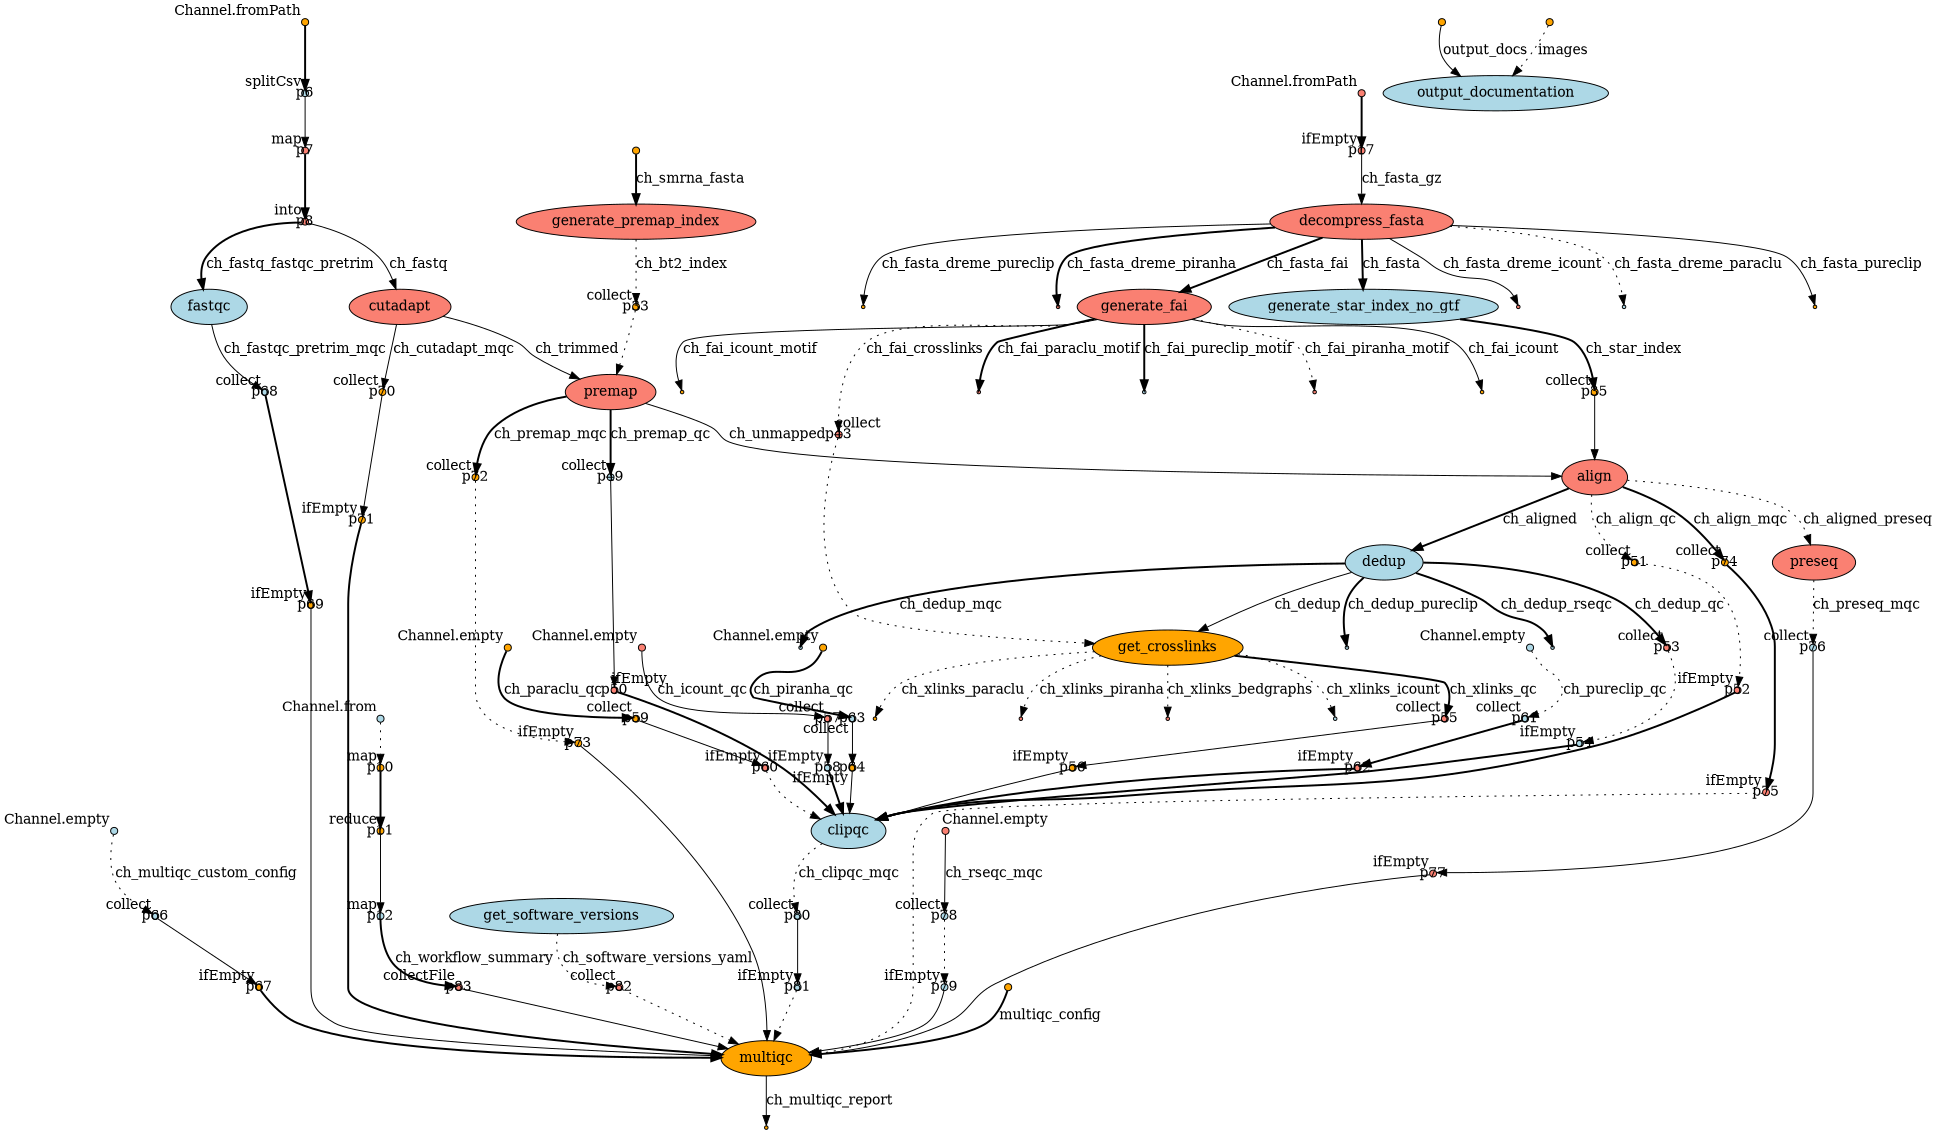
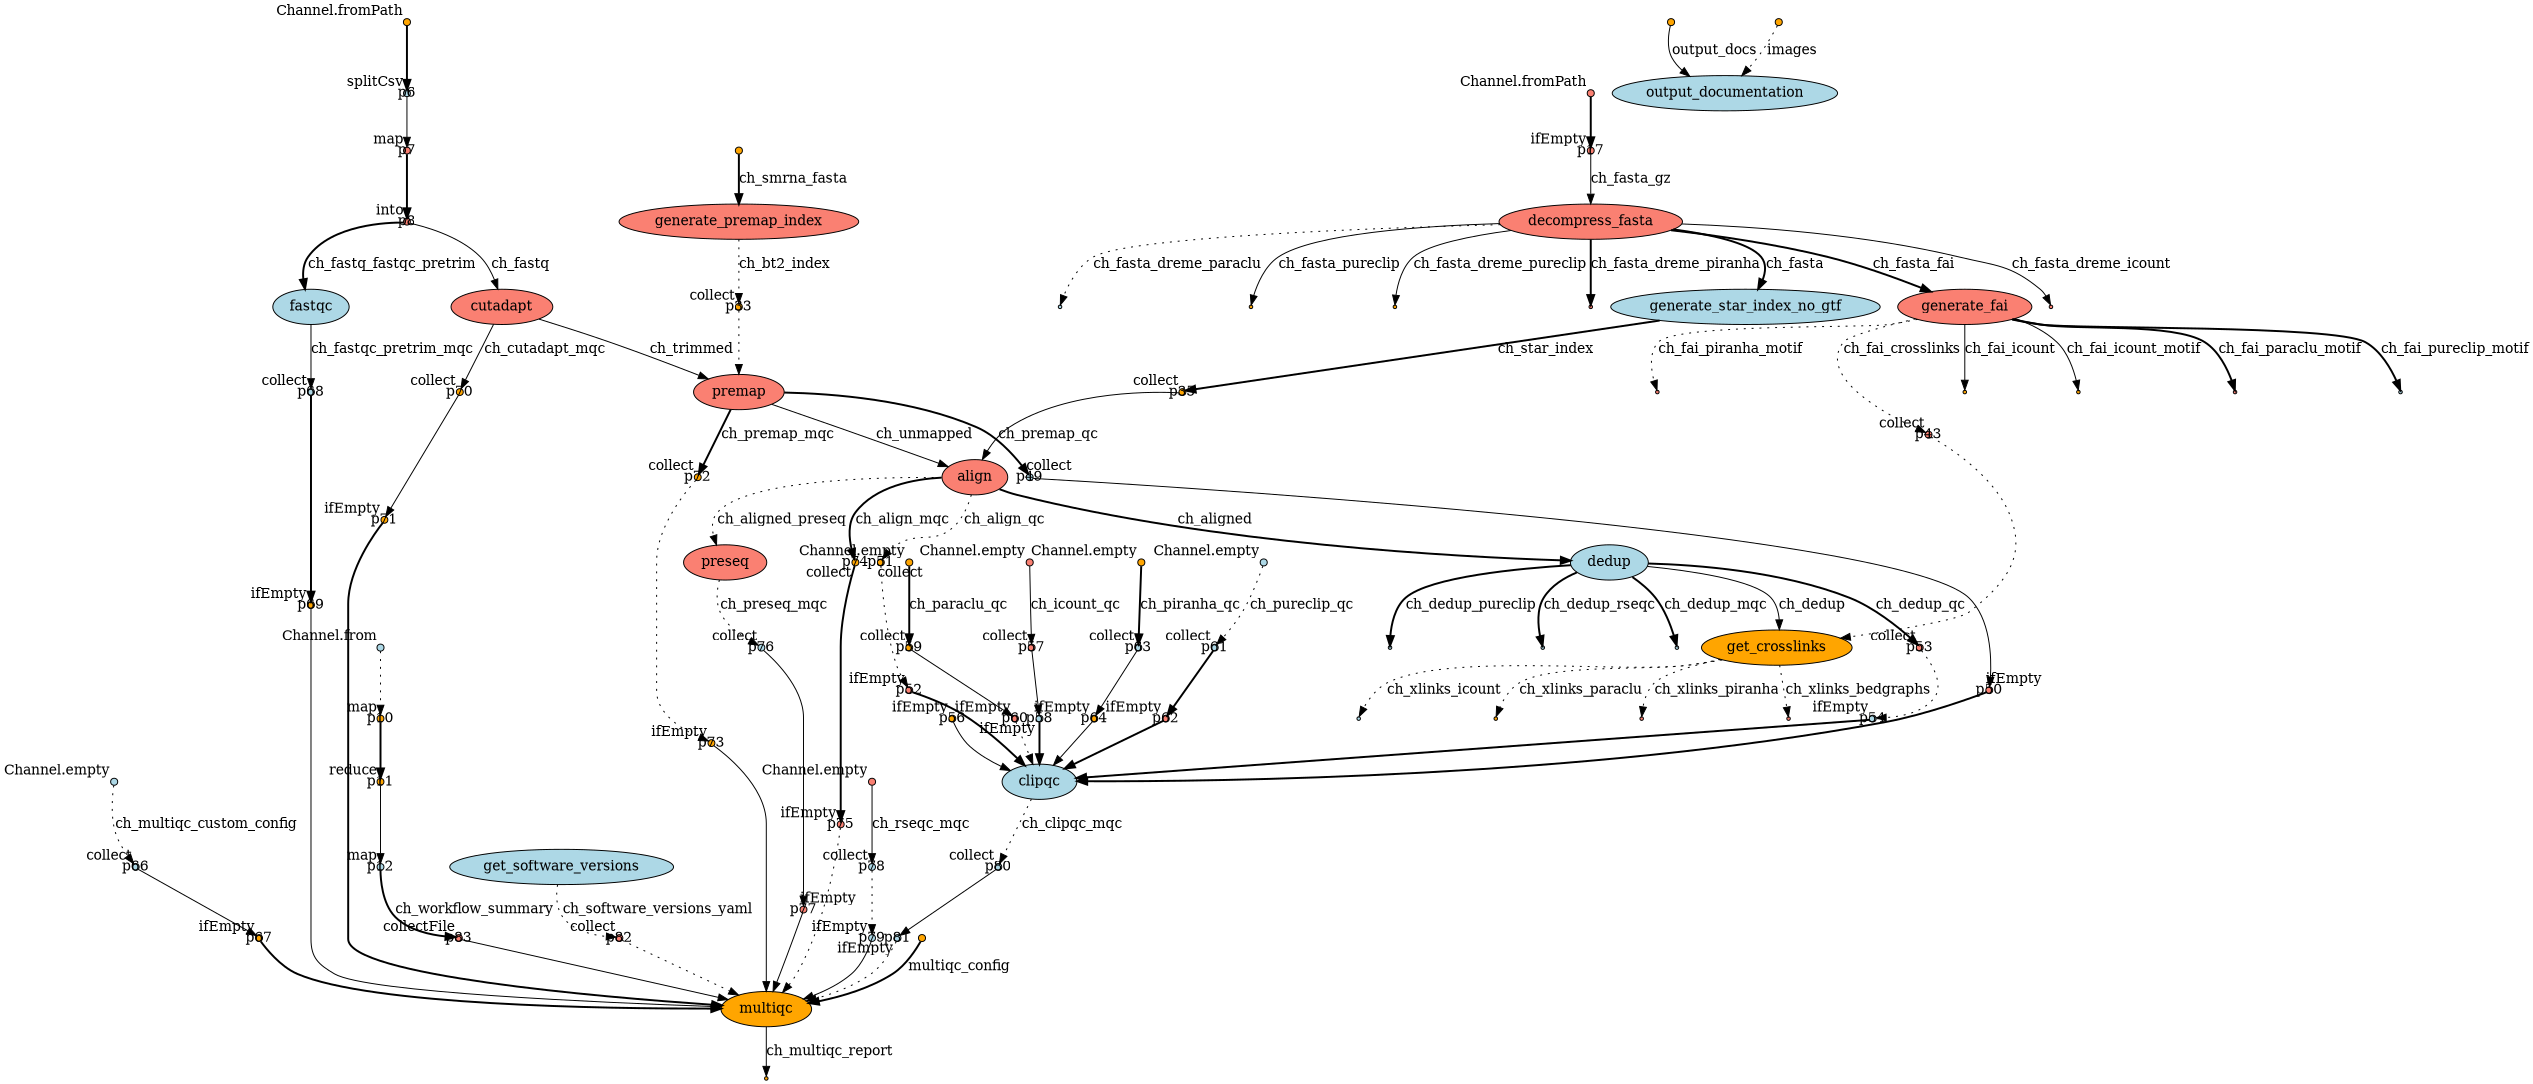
  digraph {
    node [fillcolor=salmon fixedsize=true shape=circle style=filled]
    edge [style=solid]
    p0 [fillcolor=lightblue shape=point width=0.1 xlabel="Channel.empty"]
    p66 [fillcolor=lightblue width=0.1 xlabel=collect]
    p67 [fillcolor=orange width=0.1 xlabel=ifEmpty]
    n4 [fillcolor=orange label=multiqc fixedsize="" shape=""]
    p1 [fillcolor=orange shape=point width=0.1 xlabel="Channel.empty"]
    p59 [fillcolor=orange width=0.1 xlabel=collect]
    p60 [width=0.1 xlabel=ifEmpty]
    n8 [fillcolor=lightblue label=clipqc fixedsize="" shape=""]
    p2 [shape=point width=0.1 xlabel="Channel.empty"]
    p57 [width=0.1 xlabel=collect]
    p58 [fillcolor=lightblue width=0.1 xlabel=ifEmpty]
    p3 [fillcolor=orange shape=point width=0.1 xlabel="Channel.empty"]
    p63 [fillcolor=lightblue width=0.1 xlabel=collect]
    p64 [fillcolor=orange width=0.1 xlabel=ifEmpty]
    p4 [fillcolor=lightblue shape=point width=0.1 xlabel="Channel.empty"]
    p61 [fillcolor=lightblue width=0.1 xlabel=collect]
    p62 [width=0.1 xlabel=ifEmpty]
    p5 [fillcolor=orange shape=point width=0.1 xlabel="Channel.fromPath"]
    p6 [fillcolor=lightblue width=0.1 xlabel=splitCsv]
    p7 [width=0.1 xlabel=map]
    p8 [width=0.1 xlabel=into]
    n22 [label=cutadapt fixedsize="" shape=""]
    n23 [fillcolor=lightblue label=fastqc fixedsize="" shape=""]
    n24 [label=premap fixedsize="" shape=""]
    p70 [fillcolor=orange width=0.1 xlabel=collect]
    p68 [fillcolor=lightblue width=0.1 xlabel=collect]
    n27 [label=align fixedsize="" shape=""]
    p72 [fillcolor=orange width=0.1 xlabel=collect]
    p49 [fillcolor=lightblue width=0.1 xlabel=collect]
    p71 [fillcolor=orange width=0.1 xlabel=ifEmpty]
    p69 [fillcolor=orange width=0.1 xlabel=ifEmpty]
    p9 [fillcolor=lightblue shape=point width=0.1 xlabel="Channel.from"]
    p10 [fillcolor=orange width=0.1 xlabel=map]
    p11 [fillcolor=orange width=0.1 xlabel=reduce]
    p12 [fillcolor=lightblue width=0.1 xlabel=map]
    p83 [width=0.1 xlabel=collectFile]
    p86 [fillcolor=orange shape=point fixedsize=""]
    n38 [fillcolor=lightblue label=get_software_versions fixedsize="" shape=""]
    p82 [width=0.1 xlabel=collect]
    p14 [fillcolor=orange shape=point width=0.1]
    n41 [label=generate_premap_index fixedsize="" shape=""]
    p33 [fillcolor=orange width=0.1 xlabel=collect]
    p16 [shape=point width=0.1 xlabel="Channel.fromPath"]
    p17 [width=0.1 xlabel=ifEmpty]
    n45 [label=decompress_fasta fixedsize="" shape=""]
    n46 [fillcolor=lightblue label=generate_star_index_no_gtf fixedsize="" shape=""]
    n47 [label=generate_fai fixedsize="" shape=""]
    p23 [shape=point fixedsize=""]
    p22 [fillcolor=lightblue shape=point fixedsize=""]
    p21 [fillcolor=orange shape=point fixedsize=""]
    p20 [fillcolor=orange shape=point fixedsize=""]
    p19 [shape=point fixedsize=""]
    p35 [fillcolor=orange width=0.1 xlabel=collect]
    p43 [width=0.1 xlabel=collect]
    p29 [fillcolor=orange shape=point fixedsize=""]
    p28 [fillcolor=orange shape=point fixedsize=""]
    p27 [shape=point fixedsize=""]
    p26 [fillcolor=lightblue shape=point fixedsize=""]
    p25 [shape=point fixedsize=""]
    n60 [fillcolor=orange label=get_crosslinks fixedsize="" shape=""]
    p48 [fillcolor=lightblue shape=point fixedsize=""]
    p47 [fillcolor=orange shape=point fixedsize=""]
    p46 [shape=point fixedsize=""]
    p45 [shape=point fixedsize=""]
-   p55 [width=0.1 xlabel=collect]
    n66 [fillcolor=lightblue label=dedup fixedsize="" shape=""]
    n67 [label=preseq fixedsize="" shape=""]
    p74 [fillcolor=orange width=0.1 xlabel=collect]
    p51 [fillcolor=orange width=0.1 xlabel=collect]
    p73 [fillcolor=orange width=0.1 xlabel=ifEmpty]
    p50 [width=0.1 xlabel=ifEmpty]
    p41 [fillcolor=lightblue shape=point fixedsize=""]
    p40 [fillcolor=lightblue shape=point fixedsize=""]
    p39 [fillcolor=lightblue shape=point fixedsize=""]
    p53 [width=0.1 xlabel=collect]
    p76 [fillcolor=lightblue width=0.1 xlabel=collect]
    p75 [width=0.1 xlabel=ifEmpty]
    p52 [width=0.1 xlabel=ifEmpty]
    p54 [fillcolor=lightblue width=0.1 xlabel=ifEmpty]
    p77 [width=0.1 xlabel=ifEmpty]
    p56 [fillcolor=orange width=0.1 xlabel=ifEmpty]
    p42 [shape=point width=0.1 xlabel="Channel.empty"]
    p78 [fillcolor=lightblue width=0.1 xlabel=collect]
    p79 [fillcolor=lightblue width=0.1 xlabel=ifEmpty]
    p80 [fillcolor=lightblue width=0.1 xlabel=collect]
    p81 [fillcolor=lightblue width=0.1 xlabel=ifEmpty]
    p84 [fillcolor=orange shape=point width=0.1]
    p87 [fillcolor=orange shape=point width=0.1]
    n89 [fillcolor=lightblue label=output_documentation fixedsize="" shape=""]
    p88 [fillcolor=orange shape=point width=0.1]
    p0 -> p66 [label=ch_multiqc_custom_config style=dotted]
    p66 -> p67
    p67 -> n4 [style=bold]
    n4 -> p86 [label=ch_multiqc_report]
    p1 -> p59 [label=ch_paraclu_qc style=bold]
    p59 -> p60
    p60 -> n8 [style=dotted]
    n8 -> p80 [label=ch_clipqc_mqc style=dotted]
    p2 -> p57 [label=ch_icount_qc]
    p57 -> p58
    p58 -> n8 [style=bold]
    p3 -> p63 [label=ch_piranha_qc style=bold]
    p63 -> p64
    p64 -> n8
    p4 -> p61 [label=ch_pureclip_qc style=dotted]
    p61 -> p62 [style=bold]
    p62 -> n8 [style=bold]
    p5 -> p6 [style=bold]
    p6 -> p7
    p7 -> p8 [style=bold]
    p8 -> n22 [label=ch_fastq]
    p8 -> n23 [label=ch_fastq_fastqc_pretrim style=bold]
    n22 -> n24 [label=ch_trimmed]
    n22 -> p70 [label=ch_cutadapt_mqc]
    n23 -> p68 [label=ch_fastqc_pretrim_mqc]
    n24 -> n27 [label=ch_unmapped]
    n24 -> p72 [label=ch_premap_mqc style=bold]
    n24 -> p49 [label=ch_premap_qc style=bold]
    p70 -> p71
    p68 -> p69 [style=bold]
    n27 -> n66 [label=ch_aligned style=bold]
    n27 -> n67 [label=ch_aligned_preseq style=dotted]
    n27 -> p74 [label=ch_align_mqc style=bold]
    n27 -> p51 [label=ch_align_qc style=dotted]
    p72 -> p73 [style=dotted]
    p49 -> p50
    p71 -> n4 [style=bold]
    p69 -> n4
    p9 -> p10 [style=dotted]
    p10 -> p11 [style=bold]
    p11 -> p12
    p12 -> p83 [label=ch_workflow_summary style=bold]
    p83 -> n4
    n38 -> p82 [label=ch_software_versions_yaml style=dotted]
    p82 -> n4 [style=dotted]
    p14 -> n41 [label=ch_smrna_fasta style=bold]
    n41 -> p33 [label=ch_bt2_index style=dotted]
    p33 -> n24 [style=dotted]
    p16 -> p17 [style=bold]
    p17 -> n45 [label=ch_fasta_gz]
    n45 -> n46 [label=ch_fasta style=bold]
    n45 -> n47 [label=ch_fasta_fai style=bold]
    n45 -> p23 [label=ch_fasta_dreme_icount]
    n45 -> p22 [label=ch_fasta_dreme_paraclu style=dotted]
    n45 -> p21 [label=ch_fasta_pureclip]
    n45 -> p20 [label=ch_fasta_dreme_pureclip]
    n45 -> p19 [label=ch_fasta_dreme_piranha style=bold]
    n46 -> p35 [label=ch_star_index style=bold]
    n47 -> p43 [label=ch_fai_crosslinks style=dotted]
    n47 -> p29 [label=ch_fai_icount]
    n47 -> p28 [label=ch_fai_icount_motif]
    n47 -> p27 [label=ch_fai_paraclu_motif style=bold]
    n47 -> p26 [label=ch_fai_pureclip_motif style=bold]
    n47 -> p25 [label=ch_fai_piranha_motif style=dotted]
    p35 -> n27
    p43 -> n60 [style=dotted]
    n60 -> p48 [label=ch_xlinks_icount style=dotted]
    n60 -> p47 [label=ch_xlinks_paraclu style=dotted]
    n60 -> p46 [label=ch_xlinks_piranha style=dotted]
    n60 -> p45 [label=ch_xlinks_bedgraphs style=dotted]
-   n60 -> p55 [label=ch_xlinks_qc style=bold]
-   p55 -> p56
    n66 -> n60 [label=ch_dedup]
    n66 -> p41 [label=ch_dedup_pureclip style=bold]
    n66 -> p40 [label=ch_dedup_rseqc style=bold]
    n66 -> p39 [label=ch_dedup_mqc style=bold]
    n66 -> p53 [label=ch_dedup_qc style=bold]
    n67 -> p76 [label=ch_preseq_mqc style=dotted]
    p74 -> p75 [style=bold]
    p51 -> p52 [style=dotted]
    p73 -> n4
    p50 -> n8 [style=bold]
    p53 -> p54 [style=dotted]
    p76 -> p77
    p75 -> n4 [style=dotted]
    p52 -> n8 [style=bold]
    p54 -> n8 [style=bold]
    p77 -> n4
    p56 -> n8
    p42 -> p78 [label=ch_rseqc_mqc]
    p78 -> p79 [style=dotted]
    p79 -> n4
    p80 -> p81
    p81 -> n4 [style=dotted]
    p84 -> n4 [label=multiqc_config style=bold]
    p87 -> n89 [label=output_docs]
    p88 -> n89 [label=images style=dotted]
  }
